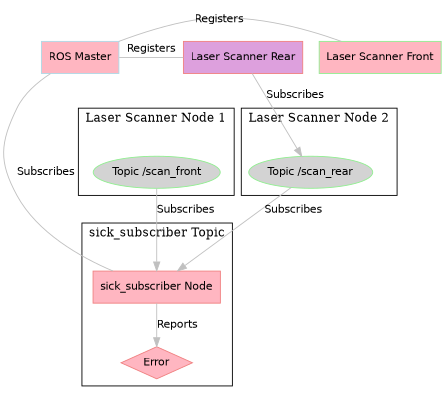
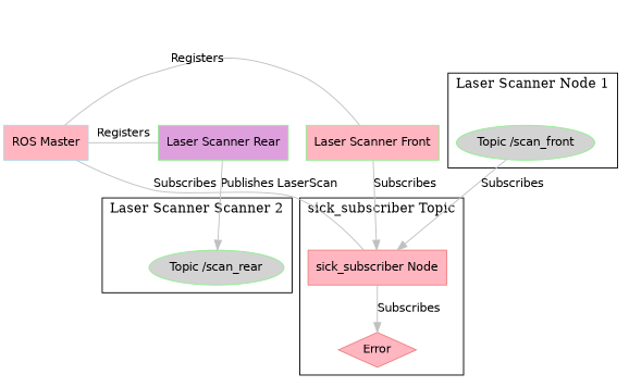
  digraph {
    node [color=lightgreen fillcolor=lightpink fontcolor=black fontname=Helvetica fontsize=12 shape=box style=filled]
    edge [color=grey fontcolor=black fontname=Helvetica fontsize=12]
    n1 [color=lightblue label="ROS Master"]
    n2 [label="Laser Scanner Front"]
-   n3 [color=lightcoral fillcolor=plum label="Laser Scanner Rear"]
+   n3 [fillcolor=plum label="Laser Scanner Rear"]
    n4 [fillcolor=lightgrey label="Topic /scan_front" shape=ellipse]
    n5 [fillcolor=lightgrey label="Topic /scan_rear" shape=ellipse]
    n6 [color=lightcoral label="sick_subscriber Node"]
    n7 [color=lightcoral label=Error shape=diamond]
    subgraph sub_1 {
      rank=same
      n1
      n2
      n3
    }
    subgraph cluster_2 {
      color=black
      label="ROS Master"
    }
    subgraph cluster_3 {
      color=black
      label="Laser Scanner Node 1"
      n4
    }
    subgraph cluster_4 {
      color=black
-     label="Laser Scanner Node 2"
+     label="Laser Scanner Scanner 2"
      n5
    }
    subgraph cluster_5 {
      color=black
      label="sick_subscriber Topic"
      n6
      n7
    }
    n1 -> n2 [dir=none label=Registers]
    n1 -> n3 [dir=none label=Registers]
    n1 -> n6 [dir=none label=Subscribes]
-   n3 -> n5 [label=Subscribes]
+   n3 -> n5 [label="Publishes LaserScan"]
    n4 -> n6 [label=Subscribes]
-   n5 -> n6 [label=Subscribes]
-   n6 -> n7 [label=Reports]
+   n2 -> n6 [label=Subscribes]
+   n6 -> n7 [label=Subscribes]
  }
